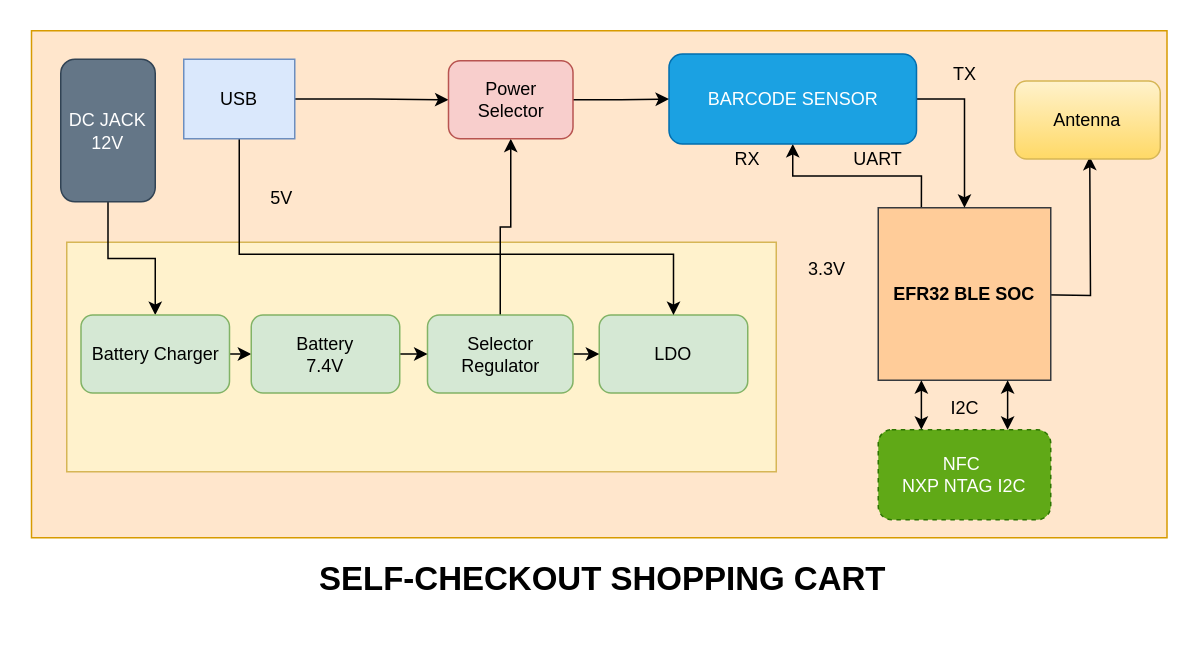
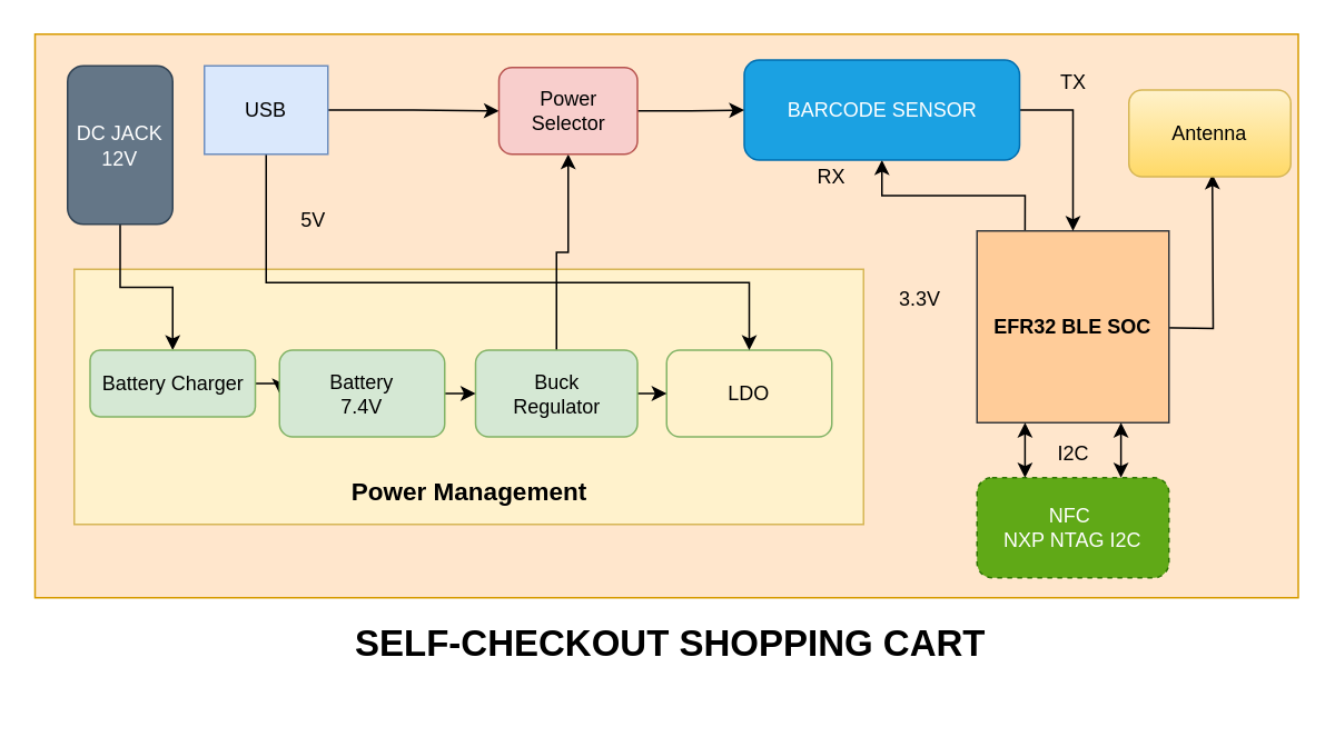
  <mxCell id="0" />
  <mxCell id="1" parent="0" />
  <mxCell id="2" value="" style="rounded=0;whiteSpace=wrap;html=1;fillColor=#ffe6cc;strokeColor=#d79b00;" parent="1" vertex="1"><mxGeometry x="20.5" y="20" width="757" height="338" as="geometry" /></mxCell>
  <mxCell id="3" value="&lt;b&gt;&lt;font style=&quot;font-size: 22px&quot;&gt;SELF-CHECKOUT SHOPPING CART&lt;/font&gt;&lt;/b&gt;" style="text;html=1;strokeColor=none;fillColor=none;align=center;verticalAlign=middle;whiteSpace=wrap;rounded=0;" parent="1" vertex="1"><mxGeometry x="193.5" y="346" width="415" height="80" as="geometry" /></mxCell>
  <mxCell id="4" value="" style="rounded=0;whiteSpace=wrap;html=1;glass=0;shadow=0;fillColor=#fff2cc;strokeColor=#d6b656;" parent="1" vertex="1"><mxGeometry x="44" y="161" width="473" height="153" as="geometry" /></mxCell>
- <mxCell id="5" value="LDO" style="rounded=1;whiteSpace=wrap;html=1;shadow=0;glass=0;fillColor=#d5e8d4;strokeColor=#82b366;" vertex="1" parent="1"><mxGeometry x="399" y="209.5" width="99" height="52" as="geometry" /></mxCell>
+ <mxCell id="5" value="LDO" style="rounded=1;whiteSpace=wrap;html=1;shadow=0;glass=0;fillColor=#fff2cc;strokeColor=#82b366;" vertex="1" parent="1"><mxGeometry x="399" y="209.5" width="99" height="52" as="geometry" /></mxCell>
  <mxCell id="6" style="edgeStyle=orthogonalEdgeStyle;rounded=0;orthogonalLoop=1;jettySize=auto;html=1;exitX=0.5;exitY=1;exitDx=0;exitDy=0;entryX=0.5;entryY=0;entryDx=0;entryDy=0;" edge="1" parent="1" source="8" target="5"><mxGeometry relative="1" as="geometry"><Array as="points"><mxPoint x="159" y="169" /><mxPoint x="448" y="169" /></Array></mxGeometry></mxCell>
  <mxCell id="7" style="edgeStyle=orthogonalEdgeStyle;rounded=0;orthogonalLoop=1;jettySize=auto;html=1;exitX=1;exitY=0.5;exitDx=0;exitDy=0;entryX=0;entryY=0.5;entryDx=0;entryDy=0;" edge="1" parent="1" source="8" target="35"><mxGeometry relative="1" as="geometry" /></mxCell>
  <mxCell id="8" value="USB" style="rounded=0;whiteSpace=wrap;html=1;shadow=0;glass=0;fillColor=#dae8fc;strokeColor=#6c8ebf;" vertex="1" parent="1"><mxGeometry x="122" y="39" width="74" height="53" as="geometry" /></mxCell>
  <mxCell id="9" style="edgeStyle=orthogonalEdgeStyle;rounded=0;orthogonalLoop=1;jettySize=auto;html=1;exitX=0.5;exitY=1;exitDx=0;exitDy=0;entryX=0.5;entryY=0;entryDx=0;entryDy=0;" edge="1" parent="1" source="10" target="20"><mxGeometry relative="1" as="geometry" /></mxCell>
  <mxCell id="10" value="DC JACK&lt;br&gt;12V" style="rounded=1;whiteSpace=wrap;html=1;shadow=0;glass=0;strokeColor=#314354;fillColor=#647687;fontColor=#ffffff;" vertex="1" parent="1"><mxGeometry x="40" y="39" width="63" height="95" as="geometry" /></mxCell>
  <mxCell id="11" style="edgeStyle=orthogonalEdgeStyle;rounded=0;orthogonalLoop=1;jettySize=auto;html=1;exitX=0.25;exitY=0;exitDx=0;exitDy=0;entryX=0.5;entryY=1;entryDx=0;entryDy=0;" edge="1" parent="1" source="13" target="15"><mxGeometry relative="1" as="geometry" /></mxCell>
  <mxCell id="12" style="edgeStyle=orthogonalEdgeStyle;rounded=0;orthogonalLoop=1;jettySize=auto;html=1;exitX=1;exitY=0.5;exitDx=0;exitDy=0;entryX=0.577;entryY=0.977;entryDx=0;entryDy=0;entryPerimeter=0;" edge="1" parent="1"><mxGeometry relative="1" as="geometry"><mxPoint x="694" y="196" as="sourcePoint" /><mxPoint x="726" y="104" as="targetPoint" /></mxGeometry></mxCell>
  <mxCell id="13" value="&lt;b&gt;EFR32 BLE SOC&lt;/b&gt;" style="whiteSpace=wrap;html=1;aspect=fixed;rounded=0;shadow=0;glass=0;strokeColor=#36393d;fillColor=#ffcc99;" vertex="1" parent="1"><mxGeometry x="585" y="138" width="115" height="115" as="geometry" /></mxCell>
  <mxCell id="14" style="edgeStyle=orthogonalEdgeStyle;rounded=0;orthogonalLoop=1;jettySize=auto;html=1;exitX=1;exitY=0.5;exitDx=0;exitDy=0;entryX=0.5;entryY=0;entryDx=0;entryDy=0;" edge="1" parent="1" source="15" target="13"><mxGeometry relative="1" as="geometry" /></mxCell>
  <mxCell id="15" value="BARCODE SENSOR" style="rounded=1;whiteSpace=wrap;html=1;shadow=0;glass=0;fillColor=#1ba1e2;strokeColor=#006EAF;fontColor=#ffffff;" vertex="1" parent="1"><mxGeometry x="445.5" y="35.5" width="165" height="60" as="geometry" /></mxCell>
  <mxCell id="16" style="edgeStyle=orthogonalEdgeStyle;rounded=0;orthogonalLoop=1;jettySize=auto;html=1;exitX=1;exitY=0.5;exitDx=0;exitDy=0;entryX=0;entryY=0.5;entryDx=0;entryDy=0;" edge="1" parent="1" source="18" target="5"><mxGeometry relative="1" as="geometry" /></mxCell>
  <mxCell id="17" style="edgeStyle=orthogonalEdgeStyle;rounded=0;orthogonalLoop=1;jettySize=auto;html=1;exitX=0.5;exitY=0;exitDx=0;exitDy=0;entryX=0.5;entryY=1;entryDx=0;entryDy=0;" edge="1" parent="1" source="18" target="35"><mxGeometry relative="1" as="geometry" /></mxCell>
- <mxCell id="18" value="Selector&lt;br&gt;Regulator" style="rounded=1;whiteSpace=wrap;html=1;shadow=0;glass=0;fillColor=#d5e8d4;strokeColor=#82b366;" vertex="1" parent="1"><mxGeometry x="284.5" y="209.5" width="97" height="52" as="geometry" /></mxCell>
+ <mxCell id="18" value="Buck&lt;br&gt;Regulator" style="rounded=1;whiteSpace=wrap;html=1;shadow=0;glass=0;fillColor=#d5e8d4;strokeColor=#82b366;" vertex="1" parent="1"><mxGeometry x="284.5" y="209.5" width="97" height="52" as="geometry" /></mxCell>
  <mxCell id="19" style="edgeStyle=orthogonalEdgeStyle;rounded=0;orthogonalLoop=1;jettySize=auto;html=1;exitX=1;exitY=0.5;exitDx=0;exitDy=0;entryX=0;entryY=0.5;entryDx=0;entryDy=0;" edge="1" parent="1" source="20" target="23"><mxGeometry relative="1" as="geometry" /></mxCell>
- <mxCell id="20" value="Battery Charger" style="rounded=1;whiteSpace=wrap;html=1;shadow=0;glass=0;fillColor=#d5e8d4;strokeColor=#82b366;" vertex="1" parent="1"><mxGeometry x="53.5" y="209.5" width="99" height="52" as="geometry" /></mxCell>
+ <mxCell id="20" value="Battery Charger" style="rounded=1;whiteSpace=wrap;html=1;shadow=0;glass=0;fillColor=#d5e8d4;strokeColor=#82b366;" vertex="1" parent="1"><mxGeometry x="53.5" y="209.5" width="99" height="40" as="geometry" /></mxCell>
+ <mxCell id="21" value="&lt;font style=&quot;font-size: 15px&quot;&gt;&lt;b&gt;Power Management&lt;/b&gt;&lt;/font&gt;" style="text;html=1;strokeColor=none;fillColor=none;align=center;verticalAlign=middle;whiteSpace=wrap;rounded=0;shadow=0;glass=0;" vertex="1" parent="1"><mxGeometry x="193.5" y="284" width="174" height="20" as="geometry" /></mxCell>
  <mxCell id="22" style="edgeStyle=orthogonalEdgeStyle;rounded=0;orthogonalLoop=1;jettySize=auto;html=1;exitX=1;exitY=0.5;exitDx=0;exitDy=0;entryX=0;entryY=0.5;entryDx=0;entryDy=0;" edge="1" parent="1" source="23" target="18"><mxGeometry relative="1" as="geometry" /></mxCell>
  <mxCell id="23" value="Battery&lt;br&gt;7.4V" style="rounded=1;whiteSpace=wrap;html=1;shadow=0;glass=0;fillColor=#d5e8d4;strokeColor=#82b366;" vertex="1" parent="1"><mxGeometry x="167" y="209.5" width="99" height="52" as="geometry" /></mxCell>
  <mxCell id="24" value="3.3V" style="text;html=1;strokeColor=none;fillColor=none;align=center;verticalAlign=middle;whiteSpace=wrap;rounded=0;shadow=0;glass=0;" vertex="1" parent="1"><mxGeometry x="531" y="169" width="40" height="20" as="geometry" /></mxCell>
  <mxCell id="25" value="TX" style="text;html=1;strokeColor=none;fillColor=none;align=center;verticalAlign=middle;whiteSpace=wrap;rounded=0;shadow=0;glass=0;" vertex="1" parent="1"><mxGeometry x="623" y="39" width="40" height="20" as="geometry" /></mxCell>
  <mxCell id="26" value="RX" style="text;html=1;strokeColor=none;fillColor=none;align=center;verticalAlign=middle;whiteSpace=wrap;rounded=0;shadow=0;glass=0;" vertex="1" parent="1"><mxGeometry x="478" y="95.5" width="40" height="20" as="geometry" /></mxCell>
  <mxCell id="27" value="NFC&amp;nbsp;&lt;br&gt;NXP NTAG I2C" style="rounded=1;whiteSpace=wrap;html=1;shadow=0;glass=0;fillColor=#60a917;strokeColor=#2D7600;fontColor=#ffffff;dashed=1;" vertex="1" parent="1"><mxGeometry x="585" y="286" width="115" height="60" as="geometry" /></mxCell>
  <mxCell id="28" value="" style="endArrow=classic;startArrow=classic;html=1;entryX=0.25;entryY=1;entryDx=0;entryDy=0;exitX=0.25;exitY=0;exitDx=0;exitDy=0;" edge="1" parent="1" source="27" target="13"><mxGeometry width="50" height="50" relative="1" as="geometry"><mxPoint x="479" y="483" as="sourcePoint" /><mxPoint x="529" y="433" as="targetPoint" /></mxGeometry></mxCell>
  <mxCell id="29" value="" style="endArrow=classic;startArrow=classic;html=1;entryX=0.75;entryY=1;entryDx=0;entryDy=0;exitX=0.75;exitY=0;exitDx=0;exitDy=0;" edge="1" parent="1" source="27" target="13"><mxGeometry width="50" height="50" relative="1" as="geometry"><mxPoint x="623" y="296" as="sourcePoint" /><mxPoint x="623.75" y="263" as="targetPoint" /></mxGeometry></mxCell>
  <mxCell id="30" value="Antenna" style="rounded=1;whiteSpace=wrap;html=1;shadow=0;glass=0;gradientColor=#ffd966;fillColor=#fff2cc;strokeColor=#d6b656;" vertex="1" parent="1"><mxGeometry x="676" y="53.5" width="97" height="52" as="geometry" /></mxCell>
  <mxCell id="31" value="I2C" style="text;html=1;strokeColor=none;fillColor=none;align=center;verticalAlign=middle;whiteSpace=wrap;rounded=0;shadow=0;glass=0;" vertex="1" parent="1"><mxGeometry x="623" y="262" width="40" height="20" as="geometry" /></mxCell>
- <mxCell id="32" value="UART" style="text;html=1;strokeColor=none;fillColor=none;align=center;verticalAlign=middle;whiteSpace=wrap;rounded=0;shadow=0;glass=0;" vertex="1" parent="1"><mxGeometry x="565" y="96" width="40" height="20" as="geometry" /></mxCell>
  <mxCell id="33" value="5V" style="text;html=1;strokeColor=none;fillColor=none;align=center;verticalAlign=middle;whiteSpace=wrap;rounded=0;shadow=0;glass=0;" vertex="1" parent="1"><mxGeometry x="159" y="115.5" width="57" height="33" as="geometry" /></mxCell>
  <mxCell id="34" style="edgeStyle=orthogonalEdgeStyle;rounded=0;orthogonalLoop=1;jettySize=auto;html=1;exitX=1;exitY=0.5;exitDx=0;exitDy=0;entryX=0;entryY=0.5;entryDx=0;entryDy=0;" edge="1" parent="1" source="35" target="15"><mxGeometry relative="1" as="geometry" /></mxCell>
  <mxCell id="35" value="Power Selector" style="rounded=1;whiteSpace=wrap;html=1;shadow=0;glass=0;strokeColor=#b85450;fillColor=#f8cecc;" vertex="1" parent="1"><mxGeometry x="298.5" y="40" width="83" height="52" as="geometry" /></mxCell>
